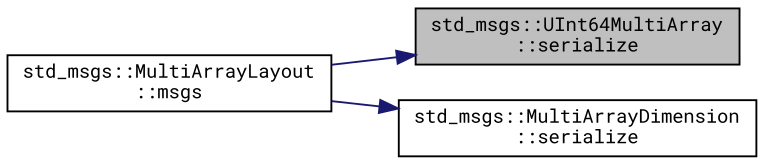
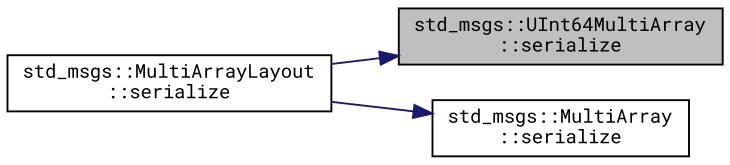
  digraph {
    fontname="Roboto Mono"
    rankdir=LR
    node [color=black fillcolor=white fontname="Roboto Mono" fontsize=10 shape=record style=filled]
    edge [color=midnightblue fontname="Roboto Mono" fontsize=10 labelfontname=Helvetica labelfontsize=10 style=solid]
    n1 [fillcolor=grey75 fontcolor=black height=0.2 label="std_msgs::UInt64MultiArray\l::serialize" width=0.4]
-   n2 [height=0.2 label="std_msgs::MultiArrayLayout\l::msgs" width=0.4]
-   n3 [height=0.2 label="std_msgs::MultiArrayDimension\l::serialize" width=0.4]
+   n2 [height=0.2 label="std_msgs::MultiArrayLayout\l::serialize" width=0.4]
+   n3 [height=0.2 label="std_msgs::MultiArray\l::serialize" width=0.4]
    n2 -> n1
    n2 -> n3
  }
